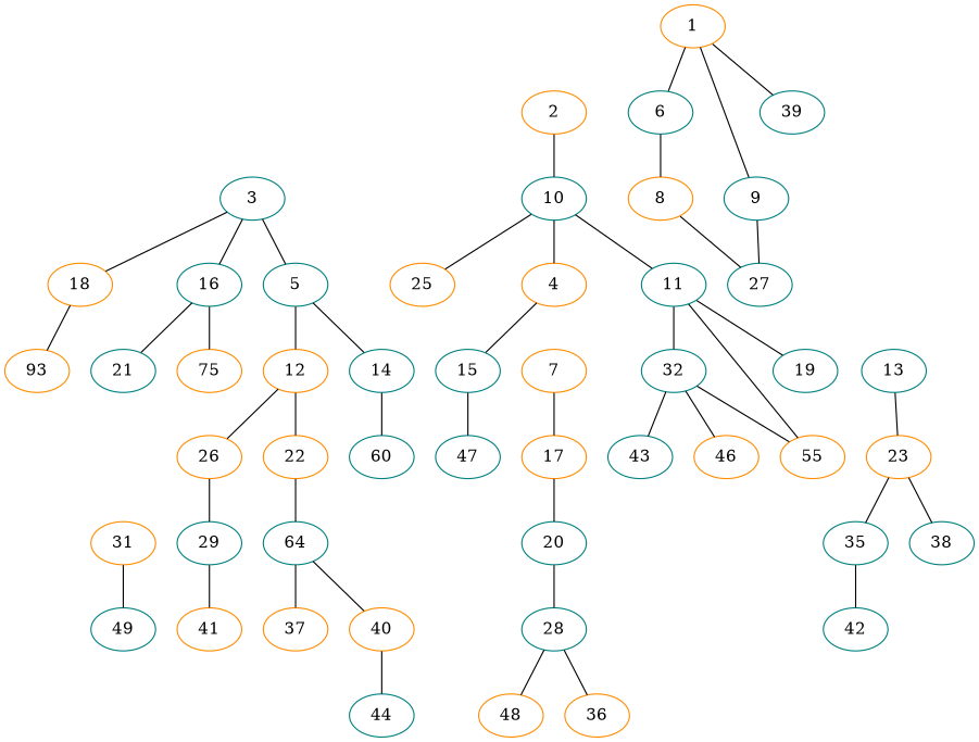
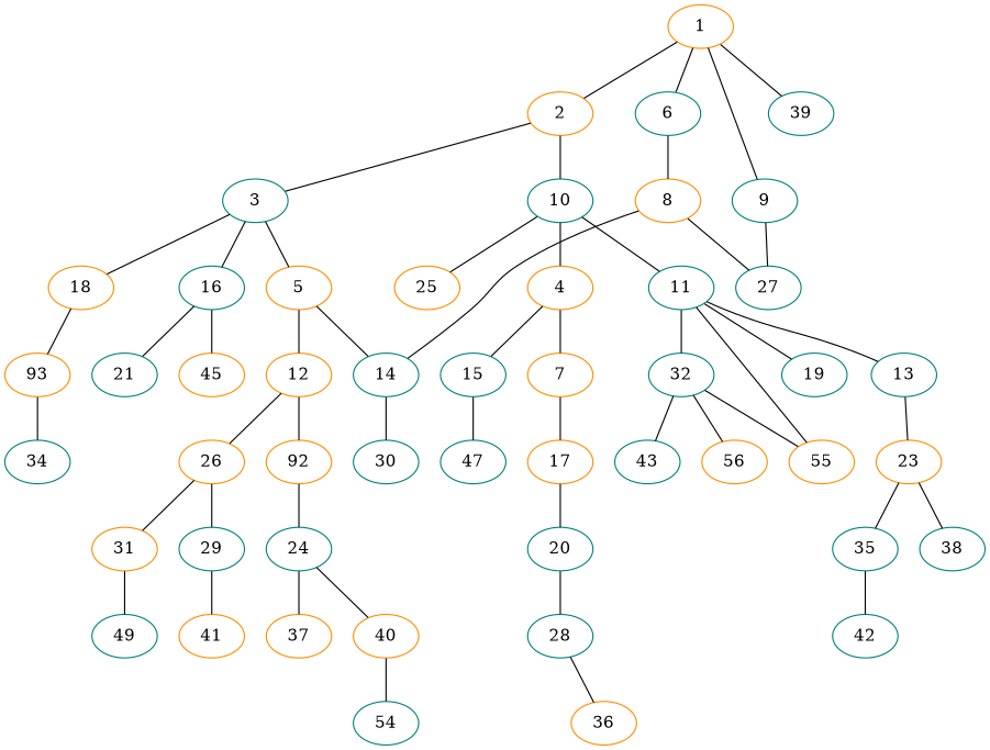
  graph {
    node [color=teal]
    1 [color=darkorange]
    2 [color=darkorange]
    6
    9
    39
    3
    10
    4 [color=darkorange]
    7 [color=darkorange]
    15
    8 [color=darkorange]
    27
-   5
+   5 [color=darkorange]
    16
    18 [color=darkorange]
    11
    25 [color=darkorange]
    17 [color=darkorange]
    47
    14
    12 [color=darkorange]
    21
-   45 [color=darkorange label=75]
+   45 [color=darkorange]
    n24 [color=darkorange label=93]
    13
    19
    32
    n28 [color=darkorange label=55]
-   22 [color=darkorange]
+   22 [color=darkorange label=92]
    26 [color=darkorange]
-   30 [label=60]
+   30
+   34
    20
-   24 [label=64]
+   24
    29
    31 [color=darkorange]
    28
    23 [color=darkorange]
    43
-   46 [color=darkorange]
+   46 [color=darkorange label=56]
    35
    38
    37 [color=darkorange]
    40 [color=darkorange]
    41 [color=darkorange]
    49
    42
    36 [color=darkorange]
-   48 [color=darkorange]
-   44
+   44 [label=54]
+   1 -- 2
    1 -- 6
    1 -- 9
    1 -- 39
+   2 -- 3
    2 -- 10
    6 -- 8
    9 -- 27
    3 -- 5
    3 -- 16
    3 -- 18
    10 -- 4
    10 -- 11
    10 -- 25
+   4 -- 7
    4 -- 15
    7 -- 17
    15 -- 47
    8 -- 27
+   8 -- 14
    5 -- 14
    5 -- 12
    16 -- 21
    16 -- 45
    18 -- n24
+   11 -- 13
    11 -- 19
    11 -- 32
    11 -- n28
    17 -- 20
    14 -- 30
    12 -- 22
    12 -- 26
+   n24 -- 34
    13 -- 23
    32 -- n28
    32 -- 43
    32 -- 46
    22 -- 24
    26 -- 29
+   26 -- 31
    20 -- 28
    24 -- 37
    24 -- 40
    29 -- 41
    31 -- 49
    28 -- 36
-   28 -- 48
    23 -- 35
    23 -- 38
    35 -- 42
    40 -- 44
  }
